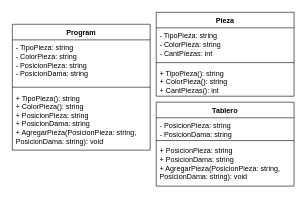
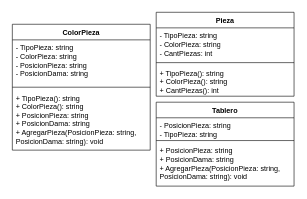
  <mxCell id="0" />
  <mxCell id="1" parent="0" />
  <mxCell id="2" value="Tablero" style="swimlane;fontStyle=1;align=center;verticalAlign=top;childLayout=stackLayout;horizontal=1;startSize=26;horizontalStack=0;resizeParent=1;resizeParentMax=0;resizeLast=0;collapsible=1;marginBottom=0;whiteSpace=wrap;html=1;" vertex="1" parent="1"><mxGeometry x="260" y="170" width="230" height="140" as="geometry" /></mxCell>
- <mxCell id="3" value="- PosicionPieza: string&lt;div&gt;- PosicionDama: string&lt;/div&gt;" style="text;strokeColor=none;fillColor=none;align=left;verticalAlign=top;spacingLeft=4;spacingRight=4;overflow=hidden;rotatable=0;points=[[0,0.5],[1,0.5]];portConstraint=eastwest;whiteSpace=wrap;html=1;" vertex="1" parent="2"><mxGeometry y="26" width="230" height="34" as="geometry" /></mxCell>
+ <mxCell id="3" value="- PosicionPieza: string&lt;div&gt;- TipoPieza: string&lt;/div&gt;" style="text;strokeColor=none;fillColor=none;align=left;verticalAlign=top;spacingLeft=4;spacingRight=4;overflow=hidden;rotatable=0;points=[[0,0.5],[1,0.5]];portConstraint=eastwest;whiteSpace=wrap;html=1;" vertex="1" parent="2"><mxGeometry y="26" width="230" height="34" as="geometry" /></mxCell>
  <mxCell id="4" value="" style="line;strokeWidth=1;fillColor=none;align=left;verticalAlign=middle;spacingTop=-1;spacingLeft=3;spacingRight=3;rotatable=0;labelPosition=right;points=[];portConstraint=eastwest;strokeColor=inherit;" vertex="1" parent="2"><mxGeometry y="60" width="230" height="8" as="geometry" /></mxCell>
  <mxCell id="5" value="&lt;div&gt;+ PosicionPieza: string&lt;/div&gt;&lt;div&gt;+ PosicionDama: string&lt;/div&gt;+ AgregarPieza(PosicionPieza: string, PosicionDama: string): void" style="text;strokeColor=none;fillColor=none;align=left;verticalAlign=top;spacingLeft=4;spacingRight=4;overflow=hidden;rotatable=0;points=[[0,0.5],[1,0.5]];portConstraint=eastwest;whiteSpace=wrap;html=1;" vertex="1" parent="2"><mxGeometry y="68" width="230" height="72" as="geometry" /></mxCell>
  <mxCell id="6" value="Pieza" style="swimlane;fontStyle=1;align=center;verticalAlign=top;childLayout=stackLayout;horizontal=1;startSize=26;horizontalStack=0;resizeParent=1;resizeParentMax=0;resizeLast=0;collapsible=1;marginBottom=0;whiteSpace=wrap;html=1;" vertex="1" parent="1"><mxGeometry x="260" y="20" width="230" height="140" as="geometry" /></mxCell>
  <mxCell id="7" value="- TipoPieza: string&lt;div&gt;- ColorPieza: string&lt;/div&gt;&lt;div&gt;- CantPiezas: int&lt;/div&gt;" style="text;strokeColor=none;fillColor=none;align=left;verticalAlign=top;spacingLeft=4;spacingRight=4;overflow=hidden;rotatable=0;points=[[0,0.5],[1,0.5]];portConstraint=eastwest;whiteSpace=wrap;html=1;" vertex="1" parent="6"><mxGeometry y="26" width="230" height="54" as="geometry" /></mxCell>
  <mxCell id="8" value="" style="line;strokeWidth=1;fillColor=none;align=left;verticalAlign=middle;spacingTop=-1;spacingLeft=3;spacingRight=3;rotatable=0;labelPosition=right;points=[];portConstraint=eastwest;strokeColor=inherit;" vertex="1" parent="6"><mxGeometry y="80" width="230" height="8" as="geometry" /></mxCell>
  <mxCell id="9" value="+ TipoPieza(): string&lt;div&gt;+ ColorPieza(): string&lt;/div&gt;&lt;div&gt;+ CantPiezas(): int&lt;/div&gt;" style="text;strokeColor=none;fillColor=none;align=left;verticalAlign=top;spacingLeft=4;spacingRight=4;overflow=hidden;rotatable=0;points=[[0,0.5],[1,0.5]];portConstraint=eastwest;whiteSpace=wrap;html=1;" vertex="1" parent="6"><mxGeometry y="88" width="230" height="52" as="geometry" /></mxCell>
- <mxCell id="10" value="Program" style="swimlane;fontStyle=1;align=center;verticalAlign=top;childLayout=stackLayout;horizontal=1;startSize=26;horizontalStack=0;resizeParent=1;resizeParentMax=0;resizeLast=0;collapsible=1;marginBottom=0;whiteSpace=wrap;html=1;" vertex="1" parent="1"><mxGeometry x="20" y="40" width="230" height="210" as="geometry" /></mxCell>
+ <mxCell id="10" value="ColorPieza" style="swimlane;fontStyle=1;align=center;verticalAlign=top;childLayout=stackLayout;horizontal=1;startSize=26;horizontalStack=0;resizeParent=1;resizeParentMax=0;resizeLast=0;collapsible=1;marginBottom=0;whiteSpace=wrap;html=1;" vertex="1" parent="1"><mxGeometry x="20" y="40" width="230" height="210" as="geometry" /></mxCell>
  <mxCell id="11" value="- TipoPieza: string&lt;div&gt;- ColorPieza: string&lt;/div&gt;&lt;div&gt;- PosicionPieza: string&lt;/div&gt;&lt;div&gt;- PosicionDama: string&lt;/div&gt;" style="text;strokeColor=none;fillColor=none;align=left;verticalAlign=top;spacingLeft=4;spacingRight=4;overflow=hidden;rotatable=0;points=[[0,0.5],[1,0.5]];portConstraint=eastwest;whiteSpace=wrap;html=1;" vertex="1" parent="10"><mxGeometry y="26" width="230" height="74" as="geometry" /></mxCell>
  <mxCell id="12" value="" style="line;strokeWidth=1;fillColor=none;align=left;verticalAlign=middle;spacingTop=-1;spacingLeft=3;spacingRight=3;rotatable=0;labelPosition=right;points=[];portConstraint=eastwest;strokeColor=inherit;" vertex="1" parent="10"><mxGeometry y="100" width="230" height="10" as="geometry" /></mxCell>
  <mxCell id="13" value="+ TipoPieza(): string&lt;div&gt;+ ColorPieza(): string&lt;/div&gt;&lt;div&gt;+ PosicionPieza: string&lt;/div&gt;&lt;div&gt;+ PosicionDama: string&lt;/div&gt;&lt;div&gt;+ AgregarPieza(PosicionPieza: string, PosicionDama: string): void&lt;br&gt;&lt;div&gt;&lt;br&gt;&lt;/div&gt;&lt;/div&gt;" style="text;strokeColor=none;fillColor=none;align=left;verticalAlign=top;spacingLeft=4;spacingRight=4;overflow=hidden;rotatable=0;points=[[0,0.5],[1,0.5]];portConstraint=eastwest;whiteSpace=wrap;html=1;" vertex="1" parent="10"><mxGeometry y="110" width="230" height="100" as="geometry" /></mxCell>
